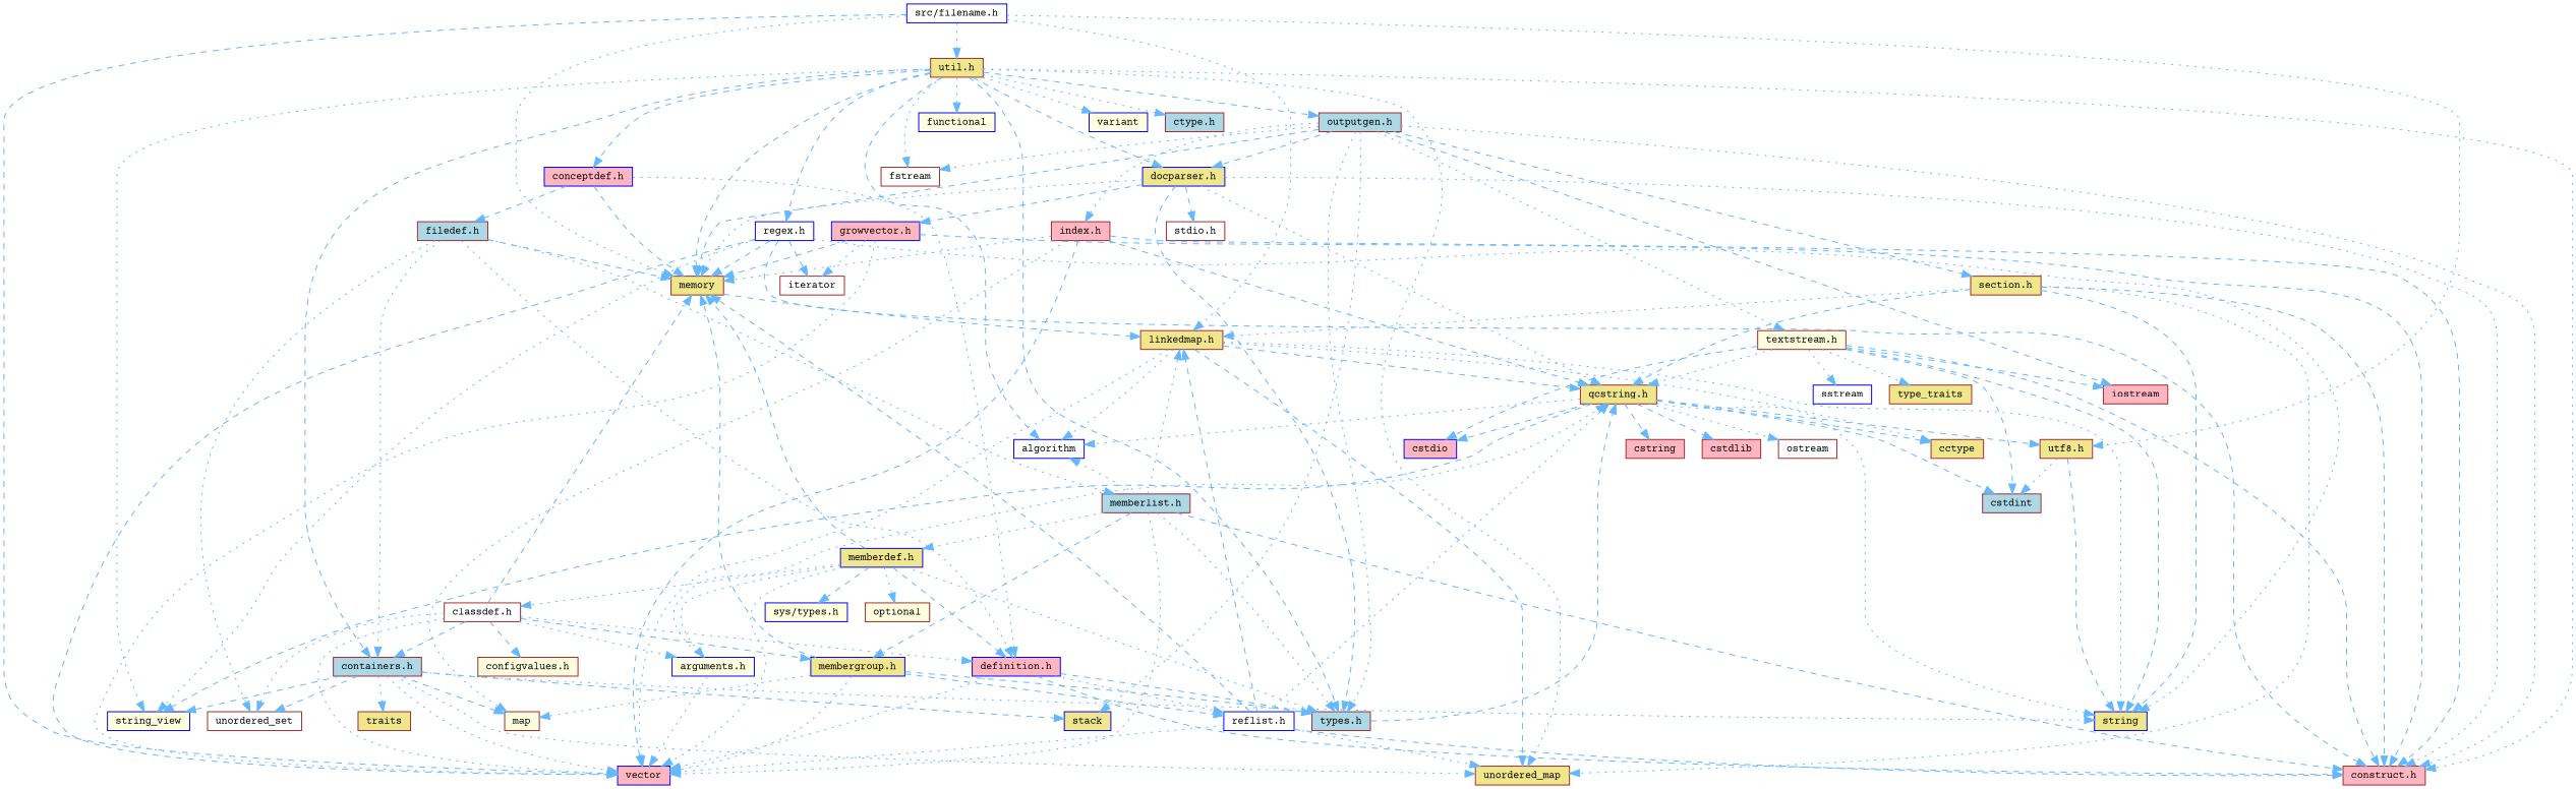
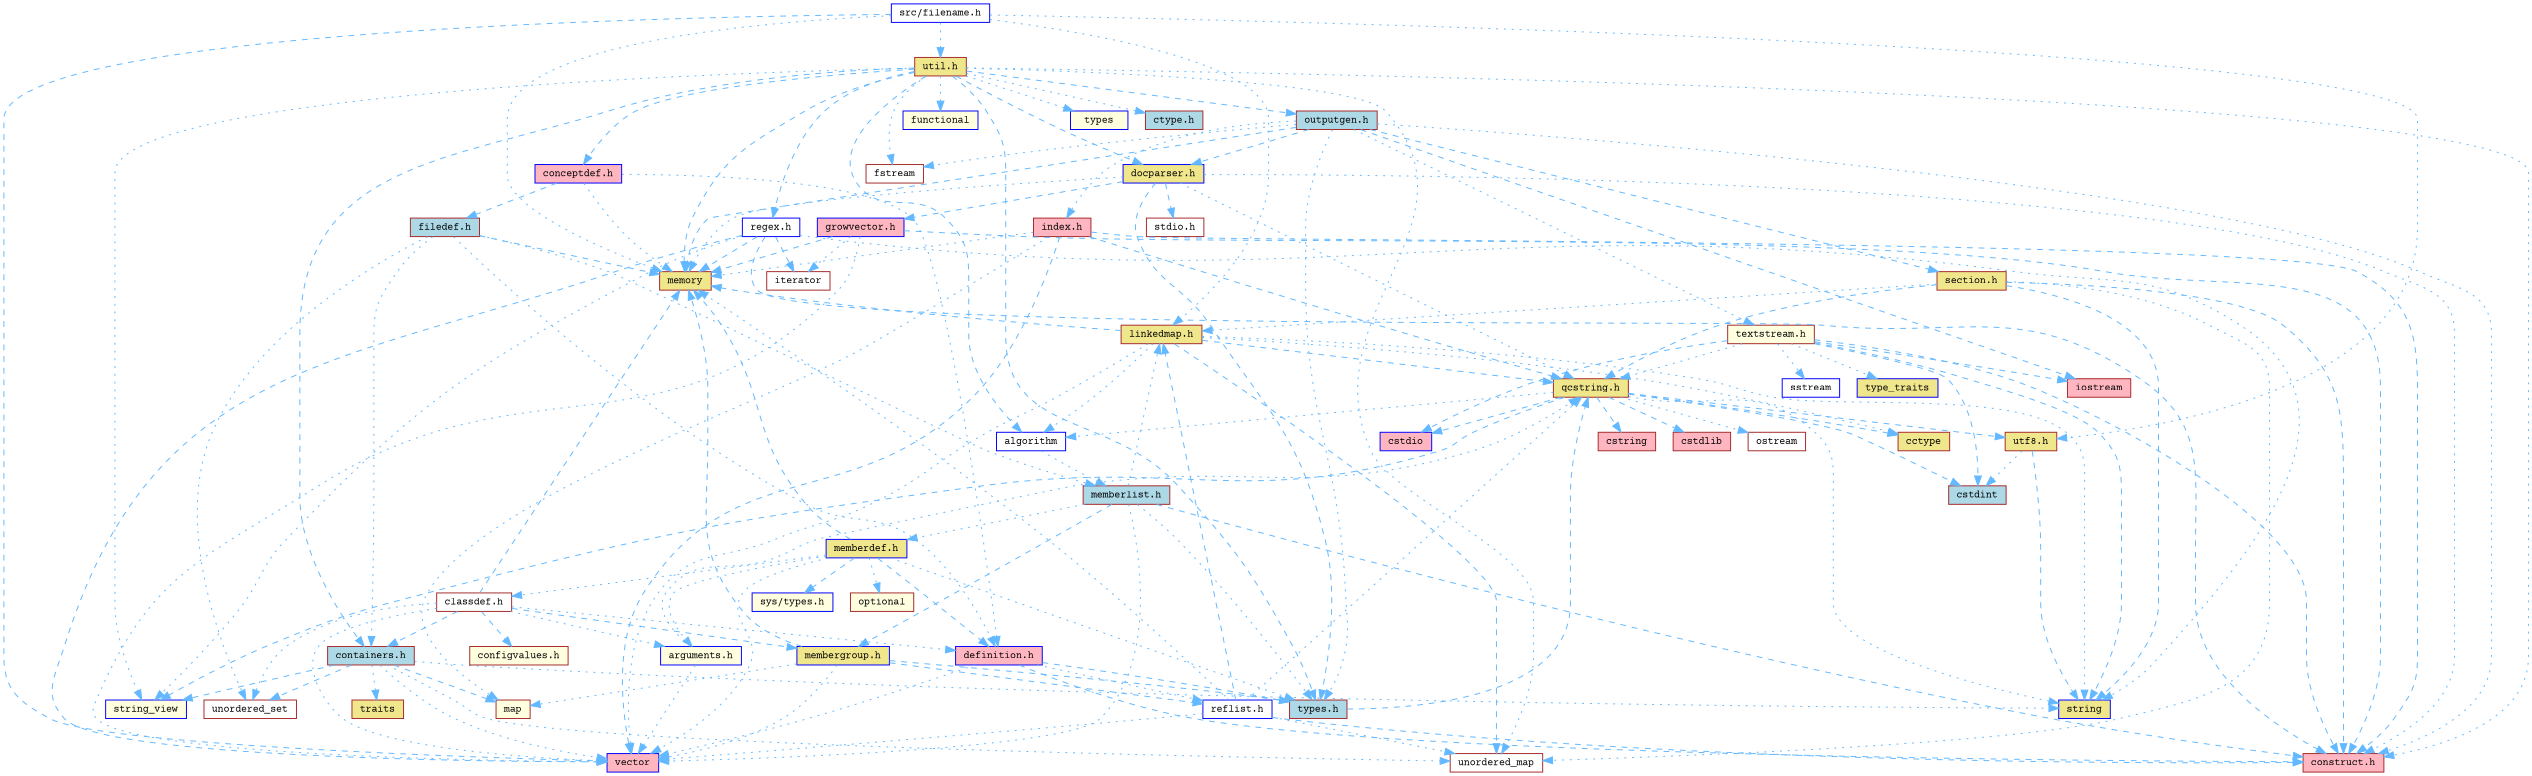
  digraph {
    fontname="Courier Prime"
    node [color=brown fillcolor=khaki fontname="Courier Prime" fontsize=10 shape=box style=filled]
    edge [color=steelblue1 fontname="Courier Prime" fontsize=10 labelfontname=Helvetica labelfontsize=10 style=dotted]
    n1 [color=blue fillcolor=white fontcolor=black height=0.2 label="src/filename.h" width=0.4]
    n2 [height=0.2 label=memory width=0.4]
    n3 [color=blue fillcolor=lightpink height=0.2 label=vector width=0.4]
    n4 [height=0.2 label="linkedmap.h" width=0.4]
    n5 [height=0.2 label="utf8.h" width=0.4]
    n6 [height=0.2 label="util.h" width=0.4]
-   n7 [height=0.2 label=unordered_map width=0.4]
+   n7 [fillcolor=white height=0.2 label=unordered_map width=0.4]
    n8 [color=blue height=0.2 label=string width=0.4]
    n9 [color=blue fillcolor=white height=0.2 label=algorithm width=0.4]
    n10 [height=0.2 label=cctype width=0.4]
    n11 [height=0.2 label="qcstring.h" width=0.4]
    n12 [fillcolor=lightblue height=0.2 label=cstdint width=0.4]
    n13 [color=blue fillcolor=lightyellow height=0.2 label=string_view width=0.4]
    n14 [color=blue fillcolor=lightyellow height=0.2 label=functional width=0.4]
    n15 [fillcolor=white height=0.2 label=fstream width=0.4]
-   n16 [color=blue fillcolor=lightyellow height=0.2 label=variant width=0.4]
+   n16 [color=blue fillcolor=lightyellow height=0.2 label=types width=0.4]
    n17 [fillcolor=lightblue height=0.2 label="ctype.h" width=0.4]
    n18 [fillcolor=lightblue height=0.2 label="types.h" width=0.4]
    n19 [color=blue height=0.2 label="docparser.h" width=0.4]
    n20 [fillcolor=lightpink height=0.2 label="construct.h" width=0.4]
    n21 [fillcolor=lightblue height=0.2 label="containers.h" width=0.4]
    n22 [fillcolor=lightblue height=0.2 label="outputgen.h" width=0.4]
    n23 [color=blue fillcolor=white height=0.2 label="regex.h" width=0.4]
    n24 [color=blue fillcolor=lightpink height=0.2 label="conceptdef.h" width=0.4]
    n25 [fillcolor=lightpink height=0.2 label=cstring width=0.4]
    n26 [color=blue fillcolor=lightpink height=0.2 label=cstdio width=0.4]
    n27 [fillcolor=lightpink height=0.2 label=cstdlib width=0.4]
    n28 [fillcolor=white height=0.2 label=ostream width=0.4]
    n29 [fillcolor=white height=0.2 label="stdio.h" width=0.4]
    n30 [color=blue fillcolor=lightpink height=0.2 label="growvector.h" width=0.4]
    n31 [height=0.2 label=traits width=0.4]
    n32 [fillcolor=lightyellow height=0.2 label=map width=0.4]
    n33 [fillcolor=white height=0.2 label=unordered_set width=0.4]
-   n34 [color=blue height=0.2 label=stack width=0.4]
    n35 [fillcolor=lightpink height=0.2 label=iostream width=0.4]
    n36 [fillcolor=lightpink height=0.2 label="index.h" width=0.4]
    n37 [height=0.2 label="section.h" width=0.4]
    n38 [fillcolor=lightyellow height=0.2 label="textstream.h" width=0.4]
    n39 [fillcolor=white height=0.2 label=iterator width=0.4]
    n40 [color=blue fillcolor=lightpink height=0.2 label="definition.h" width=0.4]
    n41 [fillcolor=lightblue height=0.2 label="filedef.h" width=0.4]
    n42 [color=blue fillcolor=white height=0.2 label=sstream width=0.4]
-   n43 [height=0.2 label=type_traits width=0.4]
+   n43 [color=blue height=0.2 label=type_traits width=0.4]
    n44 [color=blue fillcolor=white height=0.2 label="reflist.h" width=0.4]
    n45 [fillcolor=lightblue height=0.2 label="memberlist.h" width=0.4]
    n46 [color=blue height=0.2 label="memberdef.h" width=0.4]
    n47 [color=blue height=0.2 label="membergroup.h" width=0.4]
    n48 [fillcolor=lightyellow height=0.2 label=optional width=0.4]
    n49 [color=blue fillcolor=lightyellow height=0.2 label="sys/types.h" width=0.4]
    n50 [color=blue fillcolor=lightyellow height=0.2 label="arguments.h" width=0.4]
    n51 [fillcolor=white height=0.2 label="classdef.h" width=0.4]
    n52 [fillcolor=lightyellow height=0.2 label="configvalues.h" width=0.4]
    n1 -> n2
    n1 -> n3 [style=dashed]
    n1 -> n4
    n1 -> n5
    n1 -> n6
-   n2 -> n4 [style=dashed]
+   n4 -> n2 [style=dashed]
    n4 -> n3
    n4 -> n7 [style=dashed]
    n4 -> n8
    n4 -> n9
    n4 -> n10
    n4 -> n11 [style=dashed]
    n5 -> n8 [style=dashed]
    n5 -> n12
    n6 -> n2 [style=dashed]
    n6 -> n7
    n6 -> n9 [style=dashed]
    n6 -> n13
    n6 -> n14
    n6 -> n15
    n6 -> n16
    n6 -> n17
    n6 -> n18 [style=dashed]
    n6 -> n19 [style=dashed]
    n6 -> n20
    n6 -> n21 [style=dashed]
    n6 -> n22 [style=dashed]
    n6 -> n23 [style=dashed]
    n6 -> n24 [style=dashed]
    n11 -> n5 [style=dashed]
    n11 -> n8
    n11 -> n9
    n11 -> n10 [style=dashed]
    n11 -> n12 [style=dashed]
    n11 -> n13 [style=dashed]
    n11 -> n25 [style=dashed]
    n11 -> n26 [style=dashed]
    n11 -> n27 [style=dashed]
    n11 -> n28
    n18 -> n11 [style=dashed]
    n19 -> n2
    n19 -> n11
    n19 -> n18 [style=dashed]
    n19 -> n20
    n19 -> n29 [style=dashed]
    n19 -> n30 [style=dashed]
    n21 -> n3
    n21 -> n7
    n21 -> n8
    n21 -> n13 [style=dashed]
    n21 -> n31
    n21 -> n32 [style=dashed]
    n21 -> n33 [style=dashed]
-   n21 -> n34 [style=dashed]
    n22 -> n2 [style=dashed]
    n22 -> n15
    n22 -> n18
    n22 -> n19 [style=dashed]
    n22 -> n20
-   n22 -> n34
    n22 -> n35 [style=dashed]
    n22 -> n36
    n22 -> n37 [style=dashed]
    n22 -> n38
    n23 -> n2 [style=dashed]
    n23 -> n3 [style=dashed]
    n23 -> n8
    n23 -> n13
    n23 -> n20 [style=dashed]
    n23 -> n39 [style=dashed]
-   n24 -> n2 [style=dashed]
+   n24 -> n2
    n24 -> n40
    n24 -> n41 [style=dashed]
    n30 -> n2 [style=dashed]
    n30 -> n3
    n30 -> n20 [style=dashed]
    n30 -> n39
    n36 -> n2
    n36 -> n3 [style=dashed]
    n36 -> n11 [style=dashed]
    n36 -> n20 [style=dashed]
    n36 -> n32
    n37 -> n4
    n37 -> n7
    n37 -> n8 [style=dashed]
    n37 -> n11 [style=dashed]
    n37 -> n20 [style=dashed]
    n38 -> n8 [style=dashed]
    n38 -> n11
    n38 -> n12 [style=dashed]
    n38 -> n20 [style=dashed]
    n38 -> n26 [style=dashed]
    n38 -> n35 [style=dashed]
    n38 -> n42
    n38 -> n43
    n40 -> n3
    n40 -> n18 [style=dashed]
    n40 -> n20 [style=dashed]
    n40 -> n44
    n41 -> n2 [style=dashed]
    n41 -> n21
    n41 -> n33
    n41 -> n40
    n41 -> n45
-   n44 -> n2 [style=dashed]
+   n44 -> n2
    n44 -> n3
    n44 -> n4 [style=dashed]
    n44 -> n7
    n44 -> n11
    n44 -> n20 [style=dashed]
    n45 -> n3
    n45 -> n4
-   n45 -> n9
+   n9 -> n45
    n45 -> n18
    n45 -> n20 [style=dashed]
    n45 -> n46
    n45 -> n47 [style=dashed]
    n46 -> n2 [style=dashed]
    n46 -> n3
    n46 -> n18
    n46 -> n40 [style=dashed]
    n46 -> n48
    n46 -> n49 [style=dashed]
    n46 -> n50
    n46 -> n51
    n47 -> n2 [style=dashed]
    n47 -> n3
    n47 -> n18 [style=dashed]
    n47 -> n32
    n47 -> n44 [style=dashed]
    n50 -> n3
    n50 -> n11
    n51 -> n2 [style=dashed]
    n51 -> n3
    n51 -> n21 [style=dashed]
    n51 -> n33
    n51 -> n40
    n51 -> n47 [style=dashed]
    n51 -> n50
    n51 -> n52 [style=dashed]
  }
